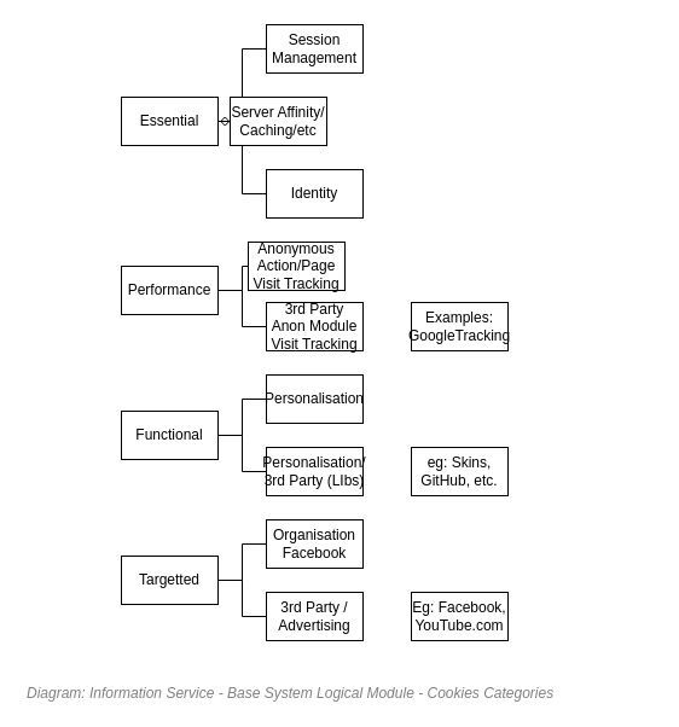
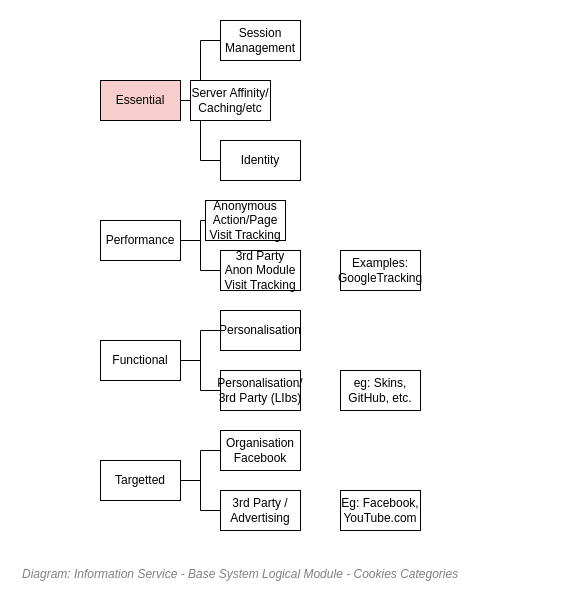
  <mxCell id="0" />
  <mxCell id="1" parent="0" />
  <mxCell id="2" style="edgeStyle=orthogonalEdgeStyle;rounded=0;orthogonalLoop=1;jettySize=auto;html=1;entryX=0;entryY=0.5;entryDx=0;entryDy=0;endArrow=none;endFill=0;" edge="1" parent="1" source="5" target="6"><mxGeometry relative="1" as="geometry" /></mxCell>
- <mxCell id="3" style="edgeStyle=orthogonalEdgeStyle;rounded=0;orthogonalLoop=1;jettySize=auto;html=1;entryX=0;entryY=0.5;entryDx=0;entryDy=0;endArrow=diamond;endFill=0;" edge="1" parent="1" source="5" target="25"><mxGeometry relative="1" as="geometry" /></mxCell>
+ <mxCell id="3" style="edgeStyle=orthogonalEdgeStyle;rounded=0;orthogonalLoop=1;jettySize=auto;html=1;entryX=0;entryY=0.5;entryDx=0;entryDy=0;endArrow=none;endFill=0;" edge="1" parent="1" source="5" target="25"><mxGeometry relative="1" as="geometry" /></mxCell>
  <mxCell id="4" style="edgeStyle=orthogonalEdgeStyle;rounded=0;orthogonalLoop=1;jettySize=auto;html=1;entryX=0;entryY=0.5;entryDx=0;entryDy=0;endArrow=none;endFill=0;" edge="1" parent="1" source="5" target="26"><mxGeometry relative="1" as="geometry" /></mxCell>
- <mxCell id="5" value="Essential" style="rounded=0;whiteSpace=wrap;html=1;" vertex="1" parent="1"><mxGeometry x="100" y="80" width="80" height="40" as="geometry" /></mxCell>
+ <mxCell id="5" value="Essential" style="rounded=0;whiteSpace=wrap;html=1;fillColor=#f8cecc;" vertex="1" parent="1"><mxGeometry x="100" y="80" width="80" height="40" as="geometry" /></mxCell>
  <mxCell id="6" value="Session Management" style="rounded=0;whiteSpace=wrap;html=1;" vertex="1" parent="1"><mxGeometry x="220" y="20" width="80" height="40" as="geometry" /></mxCell>
  <mxCell id="7" style="edgeStyle=orthogonalEdgeStyle;rounded=0;orthogonalLoop=1;jettySize=auto;html=1;entryX=0;entryY=0.5;entryDx=0;entryDy=0;endArrow=none;endFill=0;" edge="1" parent="1" source="9" target="10"><mxGeometry relative="1" as="geometry" /></mxCell>
  <mxCell id="8" style="edgeStyle=orthogonalEdgeStyle;rounded=0;orthogonalLoop=1;jettySize=auto;html=1;entryX=0;entryY=0.5;entryDx=0;entryDy=0;endArrow=none;endFill=0;" edge="1" parent="1" source="9" target="11"><mxGeometry relative="1" as="geometry" /></mxCell>
  <mxCell id="9" value="Targetted" style="rounded=0;whiteSpace=wrap;html=1;" vertex="1" parent="1"><mxGeometry x="100" y="460" width="80" height="40" as="geometry" /></mxCell>
  <mxCell id="10" value="Organisation Facebook" style="rounded=0;whiteSpace=wrap;html=1;" vertex="1" parent="1"><mxGeometry x="220" y="430" width="80" height="40" as="geometry" /></mxCell>
  <mxCell id="11" value="3rd Party / Advertising" style="rounded=0;whiteSpace=wrap;html=1;" vertex="1" parent="1"><mxGeometry x="220" y="490" width="80" height="40" as="geometry" /></mxCell>
  <mxCell id="12" style="edgeStyle=orthogonalEdgeStyle;rounded=0;orthogonalLoop=1;jettySize=auto;html=1;entryX=0;entryY=0.5;entryDx=0;entryDy=0;endArrow=none;endFill=0;" edge="1" parent="1" source="14" target="22"><mxGeometry relative="1" as="geometry" /></mxCell>
  <mxCell id="13" style="edgeStyle=orthogonalEdgeStyle;rounded=0;orthogonalLoop=1;jettySize=auto;html=1;entryX=0;entryY=0.5;entryDx=0;entryDy=0;endArrow=none;endFill=0;" edge="1" parent="1" source="14" target="15"><mxGeometry relative="1" as="geometry" /></mxCell>
  <mxCell id="14" value="Performance" style="rounded=0;whiteSpace=wrap;html=1;" vertex="1" parent="1"><mxGeometry x="100" y="220" width="80" height="40" as="geometry" /></mxCell>
  <mxCell id="15" value="Anonymous Action/Page Visit Tracking" style="rounded=0;whiteSpace=wrap;html=1;" vertex="1" parent="1"><mxGeometry x="205" y="200" width="80" height="40" as="geometry" /></mxCell>
  <mxCell id="16" style="edgeStyle=orthogonalEdgeStyle;rounded=0;orthogonalLoop=1;jettySize=auto;html=1;entryX=0;entryY=0.5;entryDx=0;entryDy=0;endArrow=none;endFill=0;" edge="1" parent="1" source="18" target="19"><mxGeometry relative="1" as="geometry" /></mxCell>
  <mxCell id="17" style="edgeStyle=orthogonalEdgeStyle;rounded=0;orthogonalLoop=1;jettySize=auto;html=1;endArrow=none;endFill=0;" edge="1" parent="1" source="18" target="20"><mxGeometry relative="1" as="geometry" /></mxCell>
  <mxCell id="18" value="Functional" style="rounded=0;whiteSpace=wrap;html=1;" vertex="1" parent="1"><mxGeometry x="100" y="340" width="80" height="40" as="geometry" /></mxCell>
  <mxCell id="19" value="Personalisation" style="rounded=0;whiteSpace=wrap;html=1;" vertex="1" parent="1"><mxGeometry x="220" y="310" width="80" height="40" as="geometry" /></mxCell>
  <mxCell id="20" value="Personalisation/ 3rd Party (LIbs)" style="rounded=0;whiteSpace=wrap;html=1;" vertex="1" parent="1"><mxGeometry x="220" y="370" width="80" height="40" as="geometry" /></mxCell>
  <mxCell id="21" value="Examples: GoogleTracking" style="rounded=0;whiteSpace=wrap;html=1;" vertex="1" parent="1"><mxGeometry x="340" y="250" width="80" height="40" as="geometry" /></mxCell>
  <mxCell id="22" value="3rd Party Anon Module Visit Tracking" style="rounded=0;whiteSpace=wrap;html=1;" vertex="1" parent="1"><mxGeometry x="220" y="250" width="80" height="40" as="geometry" /></mxCell>
  <mxCell id="23" value="Eg: Facebook, YouTube.com" style="rounded=0;whiteSpace=wrap;html=1;" vertex="1" parent="1"><mxGeometry x="340" y="490" width="80" height="40" as="geometry" /></mxCell>
  <mxCell id="24" value="eg: Skins, GitHub, etc." style="rounded=0;whiteSpace=wrap;html=1;" vertex="1" parent="1"><mxGeometry x="340" y="370" width="80" height="40" as="geometry" /></mxCell>
  <mxCell id="25" value="Server Affinity/&lt;br&gt;Caching/etc" style="rounded=0;whiteSpace=wrap;html=1;" vertex="1" parent="1"><mxGeometry x="190" y="80" width="80" height="40" as="geometry" /></mxCell>
  <mxCell id="26" value="Identity" style="rounded=0;whiteSpace=wrap;html=1;" vertex="1" parent="1"><mxGeometry x="220" y="140" width="80" height="40" as="geometry" /></mxCell>
  <mxCell id="27" value="&lt;font style=&quot;font-size: 12px&quot;&gt;&lt;span style=&quot;font-size: 12px&quot;&gt;Diagram: Information Service - Base System Logical Module -&amp;nbsp;&lt;/span&gt;Cookies Categories&lt;/font&gt;" style="text;strokeColor=none;fillColor=none;html=1;fontSize=24;fontStyle=2;verticalAlign=middle;align=left;shadow=0;glass=0;comic=0;opacity=30;fontColor=#808080;" vertex="1" parent="1"><mxGeometry x="20" y="560" width="520" height="20" as="geometry" /></mxCell>
